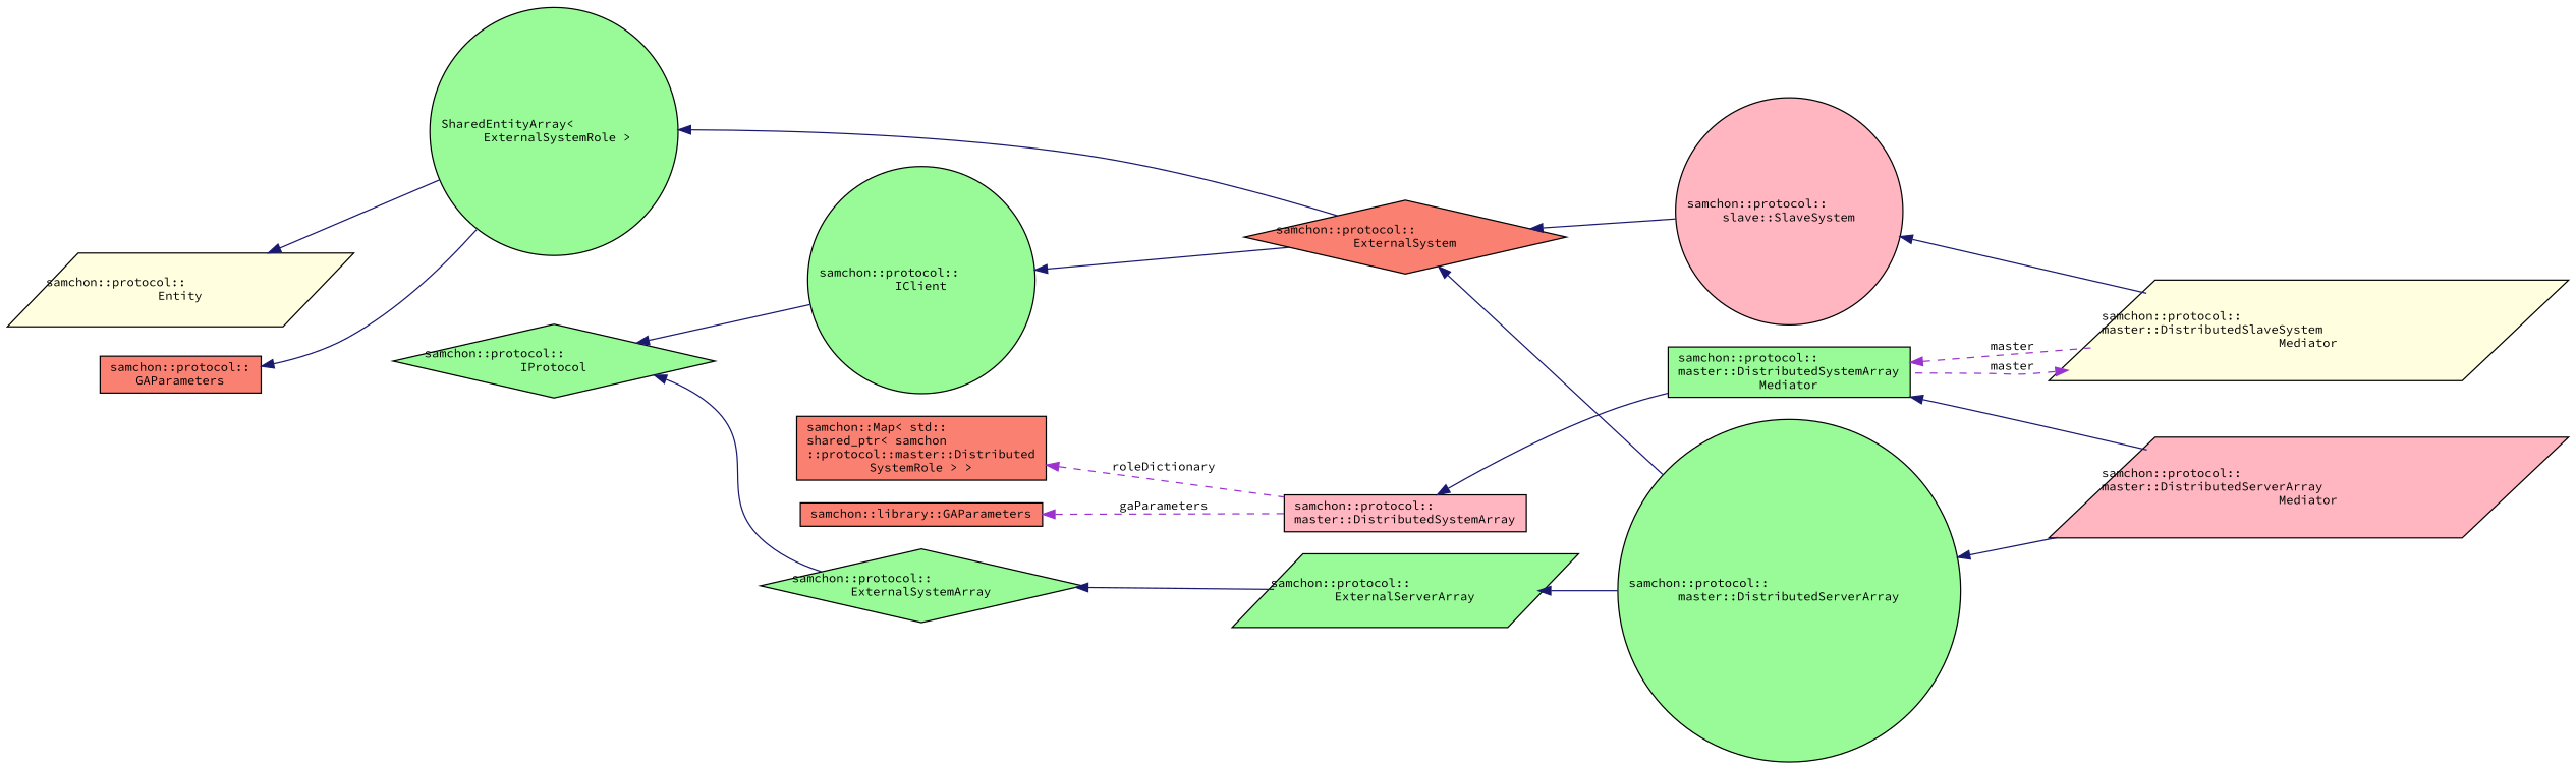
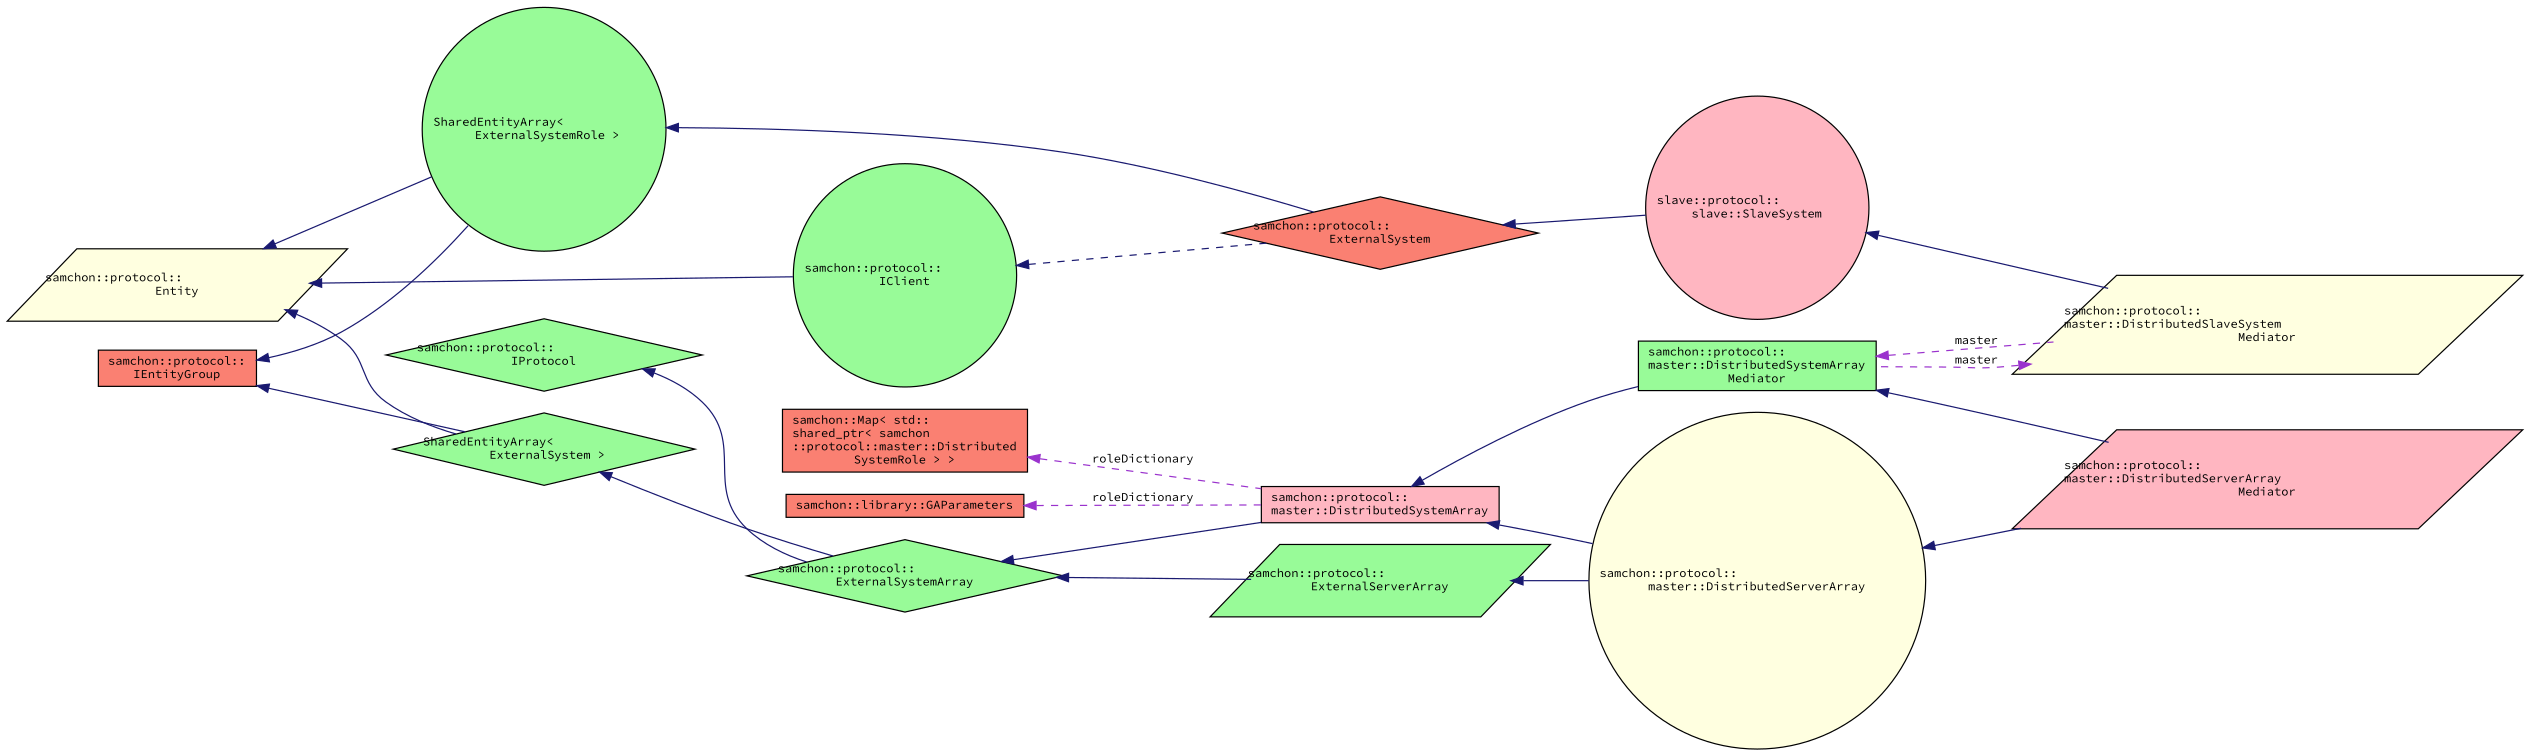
  digraph {
    fontname="Source Code Pro"
    rankdir=LR
    node [color=black fillcolor=palegreen fontname="Source Code Pro" fontsize=10 shape=box style=filled]
    edge [color=midnightblue dir=back fontname="Source Code Pro" fontsize=10 labelfontname=Helvetica labelfontsize=10 style=solid]
    n1 [fillcolor=lightpink fontcolor=black height=0.2 label="samchon::protocol::\lmaster::DistributedServerArray\lMediator" shape=parallelogram width=0.4]
    n2 [height=0.2 label="samchon::protocol::\lmaster::DistributedSystemArray\lMediator" width=0.4]
    n3 [fillcolor=lightyellow height=0.2 label="samchon::protocol::\lmaster::DistributedSlaveSystem\lMediator" shape=parallelogram width=0.4]
    n4 [fillcolor=lightpink height=0.2 label="samchon::protocol::\lmaster::DistributedSystemArray" width=0.4]
-   n5 [height=0.2 label="samchon::protocol::\lmaster::DistributedServerArray" shape=circle width=0.4]
+   n5 [fillcolor=lightyellow height=0.2 label="samchon::protocol::\lmaster::DistributedServerArray" shape=circle width=0.4]
    n6 [height=0.2 label="samchon::protocol::\lExternalSystemArray" shape=diamond width=0.4]
    n7 [height=0.2 label="samchon::protocol::\lExternalServerArray" shape=parallelogram width=0.4]
+   n8 [height=0.2 label="SharedEntityArray\<\l ExternalSystem \>" shape=diamond width=0.4]
    n9 [fillcolor=lightyellow height=0.2 label="samchon::protocol::\lEntity" shape=parallelogram width=0.4]
    n10 [height=0.2 label="SharedEntityArray\<\l ExternalSystemRole \>" shape=circle width=0.4]
    n11 [fillcolor=salmon height=0.2 label="samchon::protocol::\lExternalSystem" shape=diamond width=0.4]
-   n12 [fillcolor=salmon height=0.2 label="samchon::protocol::\lGAParameters" width=0.4]
+   n12 [fillcolor=salmon height=0.2 label="samchon::protocol::\lIEntityGroup" width=0.4]
    n13 [height=0.2 label="samchon::protocol::\lIProtocol" shape=diamond width=0.4]
    n14 [height=0.2 label="samchon::protocol::\lIClient" shape=circle width=0.4]
    n15 [fillcolor=salmon height=0.2 label="samchon::library::GAParameters" width=0.4]
    n16 [fillcolor=salmon height=0.2 label="samchon::Map\< std::\lshared_ptr\< samchon\l::protocol::master::Distributed\lSystemRole \> \>" width=0.4]
-   n17 [fillcolor=lightpink height=0.2 label="samchon::protocol::\lslave::SlaveSystem" shape=circle width=0.4]
+   n17 [fillcolor=lightpink height=0.2 label="slave::protocol::\lslave::SlaveSystem" shape=circle width=0.4]
    n2 -> n1
    n2 -> n3 [color=darkorchid3 label=" master" style=dashed]
    n3 -> n2 [color=darkorchid3 label=" master" style=dashed]
    n4 -> n2
-   n11 -> n5
+   n4 -> n5
    n5 -> n1
+   n6 -> n4
    n6 -> n7
    n7 -> n5
+   n8 -> n6
+   n9 -> n8
    n9 -> n10
    n10 -> n11
    n11 -> n17
+   n12 -> n8
    n12 -> n10
    n13 -> n6
-   n13 -> n14
-   n14 -> n11
-   n15 -> n4 [color=darkorchid3 label=" gaParameters" style=dashed]
+   n9 -> n14
+   n14 -> n11 [style=dashed]
+   n15 -> n4 [color=darkorchid3 label=" roleDictionary" style=dashed]
    n16 -> n4 [color=darkorchid3 label=" roleDictionary" style=dashed]
    n17 -> n3
  }
